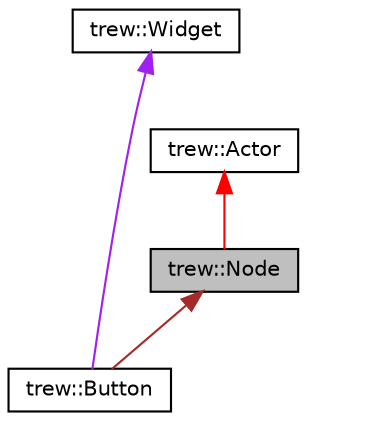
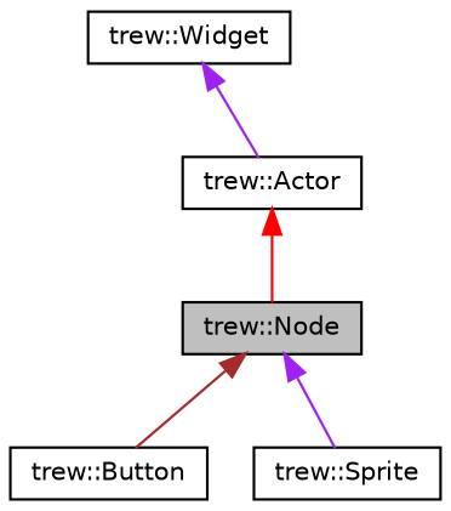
  digraph {
    node [color=black fillcolor=white fontname=Helvetica fontsize=10 shape=record style=filled]
    edge [color=purple dir=back fontname=Helvetica fontsize=10 labelfontname=Helvetica labelfontsize=10 style=solid]
    n1 [fillcolor=grey75 fontcolor=black height=0.2 label="trew::Node" width=0.4]
+   n2 [height=0.2 label="trew::Sprite" width=0.4]
    n3 [height=0.2 label="trew::Button" width=0.4]
    n4 [height=0.2 label="trew::Widget" width=0.4]
    n5 [height=0.2 label="trew::Actor" width=0.4]
+   n1 -> n2
    n1 -> n3 [color=brown]
-   n4 -> n3
+   n4 -> n5
    n5 -> n1 [color=red]
  }
